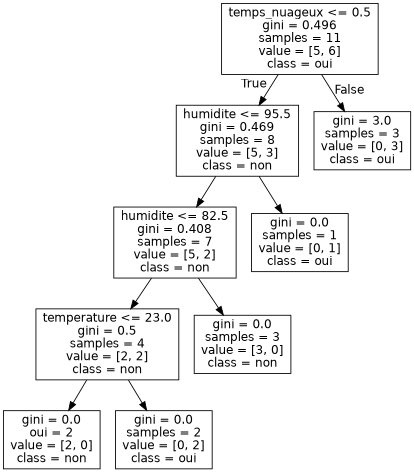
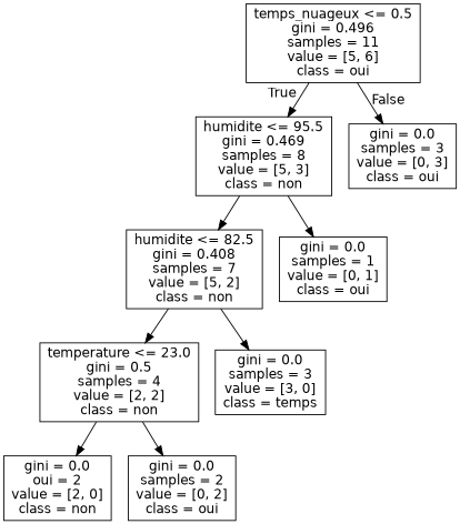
  digraph {
    node [fontname=helvetica shape=box]
    edge [fontname=helvetica]
    n1 [label="temps_nuageux <= 0.5\ngini = 0.496\nsamples = 11\nvalue = [5, 6]\nclass = oui"]
    n2 [label="humidite <= 95.5\ngini = 0.469\nsamples = 8\nvalue = [5, 3]\nclass = non"]
-   n3 [label="gini = 3.0\nsamples = 3\nvalue = [0, 3]\nclass = oui"]
+   n3 [label="gini = 0.0\nsamples = 3\nvalue = [0, 3]\nclass = oui"]
    n4 [label="humidite <= 82.5\ngini = 0.408\nsamples = 7\nvalue = [5, 2]\nclass = non"]
    n5 [label="gini = 0.0\nsamples = 1\nvalue = [0, 1]\nclass = oui"]
    n6 [label="temperature <= 23.0\ngini = 0.5\nsamples = 4\nvalue = [2, 2]\nclass = non"]
-   n7 [label="gini = 0.0\nsamples = 3\nvalue = [3, 0]\nclass = non"]
+   n7 [label="gini = 0.0\nsamples = 3\nvalue = [3, 0]\nclass = temps"]
    n8 [label="gini = 0.0\noui = 2\nvalue = [2, 0]\nclass = non"]
    n9 [label="gini = 0.0\nsamples = 2\nvalue = [0, 2]\nclass = oui"]
    n1 -> n2 [headlabel=True labelangle=45 labeldistance=2.5]
    n1 -> n3 [headlabel=False labelangle=-45 labeldistance=2.5]
    n2 -> n4
    n2 -> n5
    n4 -> n6
    n4 -> n7
    n6 -> n8
    n6 -> n9
  }
